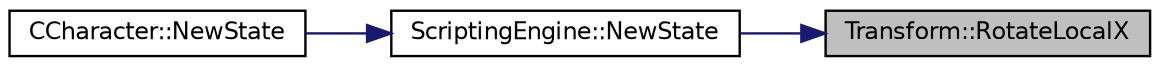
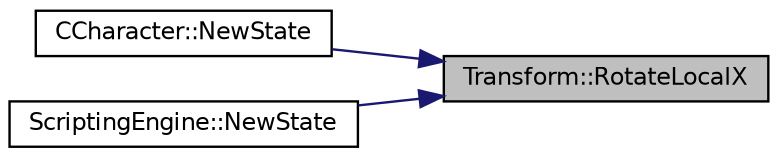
  digraph {
    rankdir=RL
    node [color=black fillcolor=white fontname=Helvetica fontsize=10 shape=record style=filled]
    edge [color=midnightblue dir=back fontname=Helvetica fontsize=10 labelfontname=Helvetica labelfontsize=10 style=solid]
    n1 [fillcolor=grey75 fontcolor=black height=0.2 label="Transform::RotateLocalX" width=0.4]
    n2 [height=0.2 label="CCharacter::NewState" width=0.4]
    n3 [height=0.2 label="ScriptingEngine::NewState" width=0.4]
-   n3 -> n2
+   n1 -> n2
    n1 -> n3
  }
